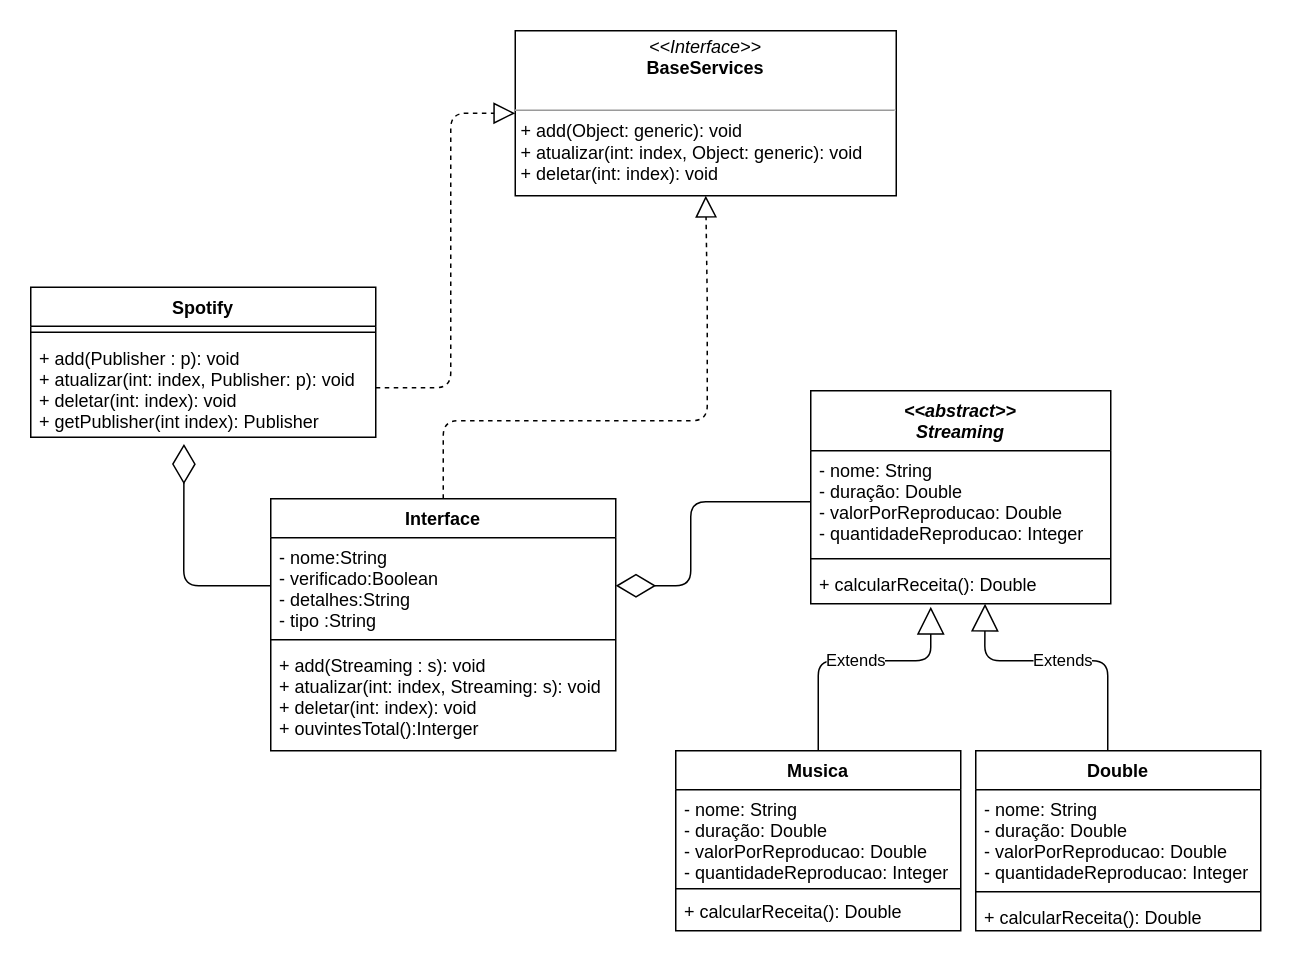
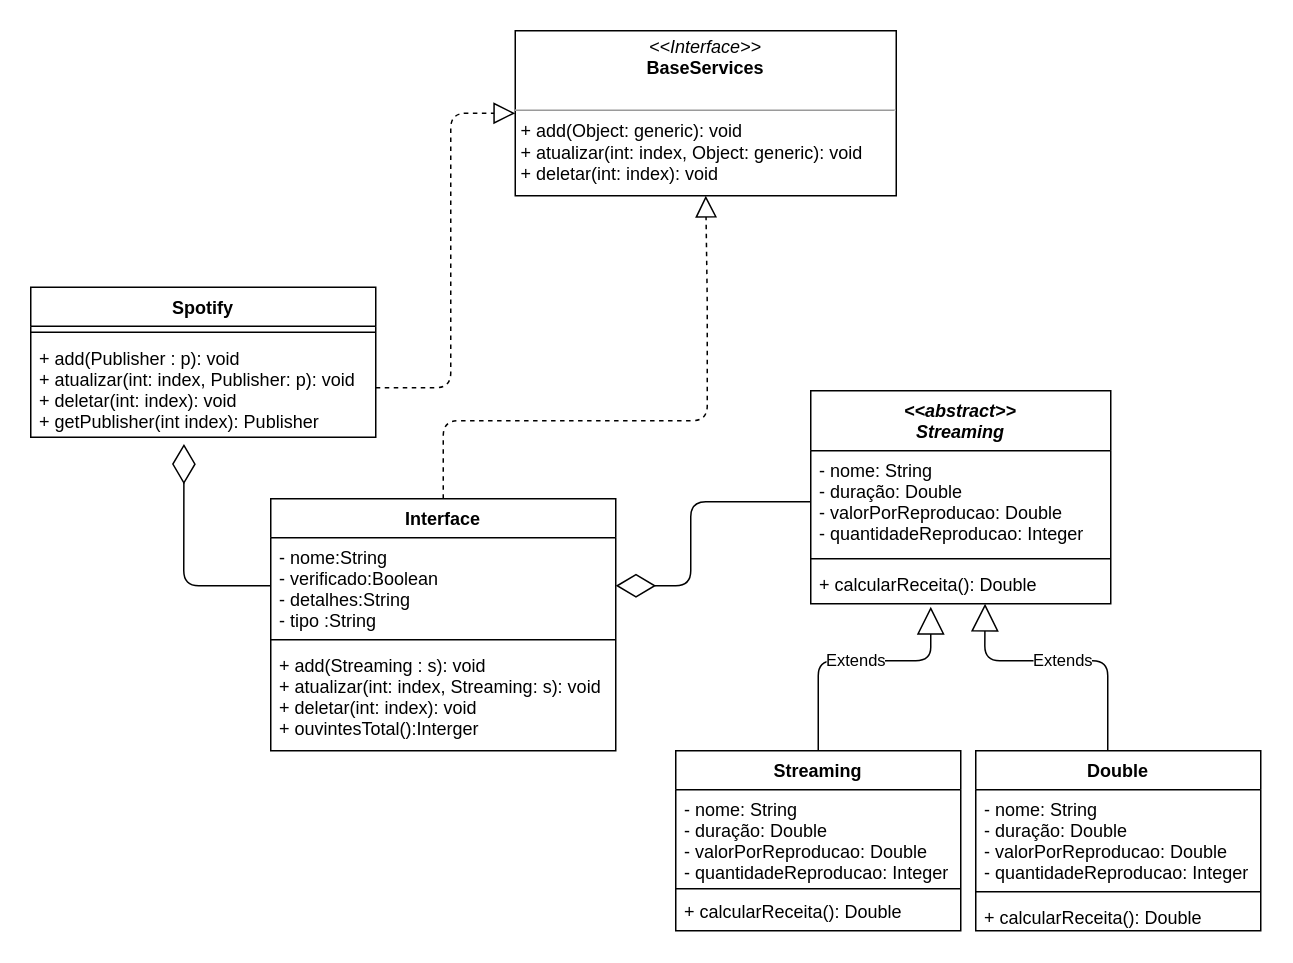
  <mxCell id="0" />
  <mxCell id="1" parent="0" />
  <mxCell id="2" value="&lt;&lt;abstract&gt;&gt;&#10;Streaming" style="swimlane;fontStyle=3;align=center;verticalAlign=top;childLayout=stackLayout;horizontal=1;startSize=40;horizontalStack=0;resizeParent=1;resizeParentMax=0;resizeLast=0;collapsible=1;marginBottom=0;" parent="1" vertex="1"><mxGeometry x="540" y="260" width="200" height="142" as="geometry" /></mxCell>
  <mxCell id="3" value="- nome: String&#10;- duração: Double&#10;- valorPorReproducao: Double&#10;- quantidadeReproducao: Integer" style="text;strokeColor=none;fillColor=none;align=left;verticalAlign=top;spacingLeft=4;spacingRight=4;overflow=hidden;rotatable=0;points=[[0,0.5],[1,0.5]];portConstraint=eastwest;" parent="2" vertex="1"><mxGeometry y="40" width="200" height="68" as="geometry" /></mxCell>
  <mxCell id="4" value="" style="line;strokeWidth=1;fillColor=none;align=left;verticalAlign=middle;spacingTop=-1;spacingLeft=3;spacingRight=3;rotatable=0;labelPosition=right;points=[];portConstraint=eastwest;" parent="2" vertex="1"><mxGeometry y="108" width="200" height="8" as="geometry" /></mxCell>
  <mxCell id="5" value="+ calcularReceita(): Double" style="text;strokeColor=none;fillColor=none;align=left;verticalAlign=top;spacingLeft=4;spacingRight=4;overflow=hidden;rotatable=0;points=[[0,0.5],[1,0.5]];portConstraint=eastwest;" parent="2" vertex="1"><mxGeometry y="116" width="200" height="26" as="geometry" /></mxCell>
- <mxCell id="6" value="Musica" style="swimlane;fontStyle=1;align=center;verticalAlign=top;childLayout=stackLayout;horizontal=1;startSize=26;horizontalStack=0;resizeParent=1;resizeParentMax=0;resizeLast=0;collapsible=1;marginBottom=0;" parent="1" vertex="1"><mxGeometry x="450" y="500" width="190" height="120" as="geometry" /></mxCell>
+ <mxCell id="6" value="Streaming" style="swimlane;fontStyle=1;align=center;verticalAlign=top;childLayout=stackLayout;horizontal=1;startSize=26;horizontalStack=0;resizeParent=1;resizeParentMax=0;resizeLast=0;collapsible=1;marginBottom=0;" parent="1" vertex="1"><mxGeometry x="450" y="500" width="190" height="120" as="geometry" /></mxCell>
  <mxCell id="7" value="- nome: String&#10;- duração: Double&#10;- valorPorReproducao: Double&#10;- quantidadeReproducao: Integer" style="text;strokeColor=none;fillColor=none;align=left;verticalAlign=top;spacingLeft=4;spacingRight=4;overflow=hidden;rotatable=0;points=[[0,0.5],[1,0.5]];portConstraint=eastwest;" parent="6" vertex="1"><mxGeometry y="26" width="190" height="64" as="geometry" /></mxCell>
  <mxCell id="8" value="" style="line;strokeWidth=1;fillColor=none;align=left;verticalAlign=middle;spacingTop=-1;spacingLeft=3;spacingRight=3;rotatable=0;labelPosition=right;points=[];portConstraint=eastwest;" parent="6" vertex="1"><mxGeometry y="90" width="190" height="4" as="geometry" /></mxCell>
  <mxCell id="9" value="+ calcularReceita(): Double" style="text;strokeColor=none;fillColor=none;align=left;verticalAlign=top;spacingLeft=4;spacingRight=4;overflow=hidden;rotatable=0;points=[[0,0.5],[1,0.5]];portConstraint=eastwest;" parent="6" vertex="1"><mxGeometry y="94" width="190" height="26" as="geometry" /></mxCell>
  <mxCell id="10" value="Double" style="swimlane;fontStyle=1;align=center;verticalAlign=top;childLayout=stackLayout;horizontal=1;startSize=26;horizontalStack=0;resizeParent=1;resizeParentMax=0;resizeLast=0;collapsible=1;marginBottom=0;" parent="1" vertex="1"><mxGeometry x="650" y="500" width="190" height="120" as="geometry" /></mxCell>
  <mxCell id="11" value="- nome: String&#10;- duração: Double&#10;- valorPorReproducao: Double&#10;- quantidadeReproducao: Integer" style="text;strokeColor=none;fillColor=none;align=left;verticalAlign=top;spacingLeft=4;spacingRight=4;overflow=hidden;rotatable=0;points=[[0,0.5],[1,0.5]];portConstraint=eastwest;" parent="10" vertex="1"><mxGeometry y="26" width="190" height="64" as="geometry" /></mxCell>
  <mxCell id="12" value="" style="line;strokeWidth=1;fillColor=none;align=left;verticalAlign=middle;spacingTop=-1;spacingLeft=3;spacingRight=3;rotatable=0;labelPosition=right;points=[];portConstraint=eastwest;" parent="10" vertex="1"><mxGeometry y="90" width="190" height="8" as="geometry" /></mxCell>
  <mxCell id="13" value="+ calcularReceita(): Double" style="text;strokeColor=none;fillColor=none;align=left;verticalAlign=top;spacingLeft=4;spacingRight=4;overflow=hidden;rotatable=0;points=[[0,0.5],[1,0.5]];portConstraint=eastwest;" parent="10" vertex="1"><mxGeometry y="98" width="190" height="22" as="geometry" /></mxCell>
  <mxCell id="14" value="Extends" style="endArrow=block;endSize=16;endFill=0;html=1;exitX=0.5;exitY=0;exitDx=0;exitDy=0;entryX=0.4;entryY=1.077;entryDx=0;entryDy=0;entryPerimeter=0;" parent="1" source="6" target="5" edge="1"><mxGeometry width="160" relative="1" as="geometry"><mxPoint x="540" y="530" as="sourcePoint" /><mxPoint x="700" y="530" as="targetPoint" /><Array as="points"><mxPoint x="545" y="440" /><mxPoint x="620" y="440" /></Array></mxGeometry></mxCell>
  <mxCell id="15" value="Extends" style="endArrow=block;endSize=16;endFill=0;html=1;entryX=0.581;entryY=1;entryDx=0;entryDy=0;entryPerimeter=0;" parent="1" target="5" edge="1"><mxGeometry width="160" relative="1" as="geometry"><mxPoint x="738" y="500" as="sourcePoint" /><mxPoint x="614" y="428.002" as="targetPoint" /><Array as="points"><mxPoint x="738" y="440" /><mxPoint x="656" y="440" /></Array></mxGeometry></mxCell>
  <mxCell id="16" value="Interface" style="swimlane;fontStyle=1;align=center;verticalAlign=top;childLayout=stackLayout;horizontal=1;startSize=26;horizontalStack=0;resizeParent=1;resizeParentMax=0;resizeLast=0;collapsible=1;marginBottom=0;" parent="1" vertex="1"><mxGeometry x="180" y="332" width="230" height="168" as="geometry" /></mxCell>
  <mxCell id="17" value="- nome:String&#10;- verificado:Boolean&#10;- detalhes:String&#10;- tipo :String" style="text;strokeColor=none;fillColor=none;align=left;verticalAlign=top;spacingLeft=4;spacingRight=4;overflow=hidden;rotatable=0;points=[[0,0.5],[1,0.5]];portConstraint=eastwest;" parent="16" vertex="1"><mxGeometry y="26" width="230" height="64" as="geometry" /></mxCell>
  <mxCell id="18" value="" style="line;strokeWidth=1;fillColor=none;align=left;verticalAlign=middle;spacingTop=-1;spacingLeft=3;spacingRight=3;rotatable=0;labelPosition=right;points=[];portConstraint=eastwest;" parent="16" vertex="1"><mxGeometry y="90" width="230" height="8" as="geometry" /></mxCell>
  <mxCell id="19" value="+ add(Streaming : s): void&#10;+ atualizar(int: index, Streaming: s): void&#10;+ deletar(int: index): void&#10;+ ouvintesTotal():Interger" style="text;strokeColor=none;fillColor=none;align=left;verticalAlign=top;spacingLeft=4;spacingRight=4;overflow=hidden;rotatable=0;points=[[0,0.5],[1,0.5]];portConstraint=eastwest;" parent="16" vertex="1"><mxGeometry y="98" width="230" height="70" as="geometry" /></mxCell>
  <mxCell id="20" value="" style="endArrow=diamondThin;endFill=0;endSize=24;html=1;entryX=1;entryY=0.5;entryDx=0;entryDy=0;exitX=0;exitY=0.5;exitDx=0;exitDy=0;" parent="1" source="3" target="17" edge="1"><mxGeometry width="160" relative="1" as="geometry"><mxPoint x="450" y="420" as="sourcePoint" /><mxPoint x="410" y="375" as="targetPoint" /><Array as="points"><mxPoint x="460" y="334" /><mxPoint x="460" y="390" /></Array></mxGeometry></mxCell>
  <mxCell id="21" value="Spotify" style="swimlane;fontStyle=1;align=center;verticalAlign=top;childLayout=stackLayout;horizontal=1;startSize=26;horizontalStack=0;resizeParent=1;resizeParentMax=0;resizeLast=0;collapsible=1;marginBottom=0;" parent="1" vertex="1"><mxGeometry x="20" y="191" width="230" height="100" as="geometry" /></mxCell>
  <mxCell id="22" value="" style="line;strokeWidth=1;fillColor=none;align=left;verticalAlign=middle;spacingTop=-1;spacingLeft=3;spacingRight=3;rotatable=0;labelPosition=right;points=[];portConstraint=eastwest;" parent="21" vertex="1"><mxGeometry y="26" width="230" height="8" as="geometry" /></mxCell>
  <mxCell id="23" value="+ add(Publisher : p): void&#10;+ atualizar(int: index, Publisher: p): void&#10;+ deletar(int: index): void&#10;+ getPublisher(int index): Publisher" style="text;strokeColor=none;fillColor=none;align=left;verticalAlign=top;spacingLeft=4;spacingRight=4;overflow=hidden;rotatable=0;points=[[0,0.5],[1,0.5]];portConstraint=eastwest;" parent="21" vertex="1"><mxGeometry y="34" width="230" height="66" as="geometry" /></mxCell>
  <mxCell id="24" value="" style="endArrow=diamondThin;endFill=0;endSize=24;html=1;exitX=0;exitY=0.5;exitDx=0;exitDy=0;entryX=0.444;entryY=1.067;entryDx=0;entryDy=0;entryPerimeter=0;" parent="1" source="17" target="23" edge="1"><mxGeometry width="160" relative="1" as="geometry"><mxPoint x="480" y="260" as="sourcePoint" /><mxPoint x="161" y="197" as="targetPoint" /><Array as="points"><mxPoint x="122" y="390" /></Array></mxGeometry></mxCell>
  <mxCell id="25" value="" style="endArrow=block;dashed=1;endFill=0;endSize=12;html=1;exitX=0.5;exitY=0;exitDx=0;exitDy=0;entryX=0.5;entryY=1;entryDx=0;entryDy=0;" parent="1" source="16" target="27" edge="1"><mxGeometry width="160" relative="1" as="geometry"><mxPoint x="520" y="230" as="sourcePoint" /><mxPoint x="471.4" y="169.216" as="targetPoint" /><Array as="points"><mxPoint x="295" y="280" /><mxPoint x="471" y="280" /><mxPoint x="471" y="200" /></Array></mxGeometry></mxCell>
  <mxCell id="26" value="" style="endArrow=block;dashed=1;endFill=0;endSize=12;html=1;exitX=1;exitY=0.5;exitDx=0;exitDy=0;entryX=0;entryY=0.5;entryDx=0;entryDy=0;" parent="1" source="23" target="27" edge="1"><mxGeometry width="160" relative="1" as="geometry"><mxPoint x="410" y="300" as="sourcePoint" /><mxPoint x="344" y="142" as="targetPoint" /><Array as="points"><mxPoint x="300" y="258" /><mxPoint x="300" y="75" /></Array></mxGeometry></mxCell>
  <mxCell id="27" value="&lt;p style=&quot;margin: 0px ; margin-top: 4px ; text-align: center&quot;&gt;&lt;i&gt;&amp;lt;&amp;lt;Interface&amp;gt;&amp;gt;&lt;/i&gt;&lt;br&gt;&lt;b&gt;BaseServices&lt;/b&gt;&lt;/p&gt;&lt;p style=&quot;margin: 0px ; margin-left: 4px&quot;&gt;&lt;br&gt;&lt;/p&gt;&lt;hr size=&quot;1&quot;&gt;&lt;p style=&quot;margin: 0px ; margin-left: 4px&quot;&gt;+ add(Object: generic): void&lt;br style=&quot;padding: 0px ; margin: 0px&quot;&gt;+ atualizar(int: index, Object: generic): void&lt;br style=&quot;padding: 0px ; margin: 0px&quot;&gt;+ deletar(int: index): void&lt;/p&gt;" style="verticalAlign=top;align=left;overflow=fill;fontSize=12;fontFamily=Helvetica;html=1;" parent="1" vertex="1"><mxGeometry x="343" y="20" width="254" height="110" as="geometry" /></mxCell>
